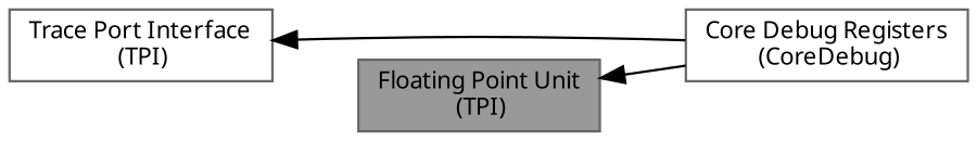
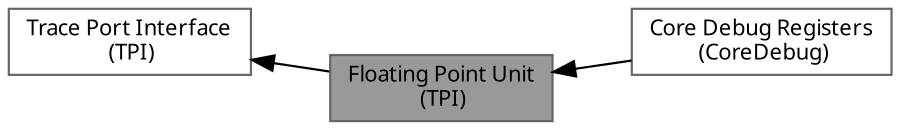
  digraph {
    fontname="Noto Sans"
    rankdir=LR
    node [color=grey40 fillcolor=white fontname="Noto Sans" fontsize=10 shape=box style=filled]
    edge [dir=back fontname="Noto Sans" fontsize=10 labelfontname=Helvetica labelfontsize=10 shape=plaintext style=solid]
    n1 [height=0.2 label="Core Debug Registers\l (CoreDebug)" width=0.4]
    n2 [color=gray40 fillcolor=grey60 fontcolor=black height=0.2 label="Floating Point Unit\l (TPI)" width=0.4]
    n3 [height=0.2 label="Trace Port Interface\l (TPI)" width=0.4]
    n2 -> n1
-   n3 -> n1
+   n3 -> n2
  }
